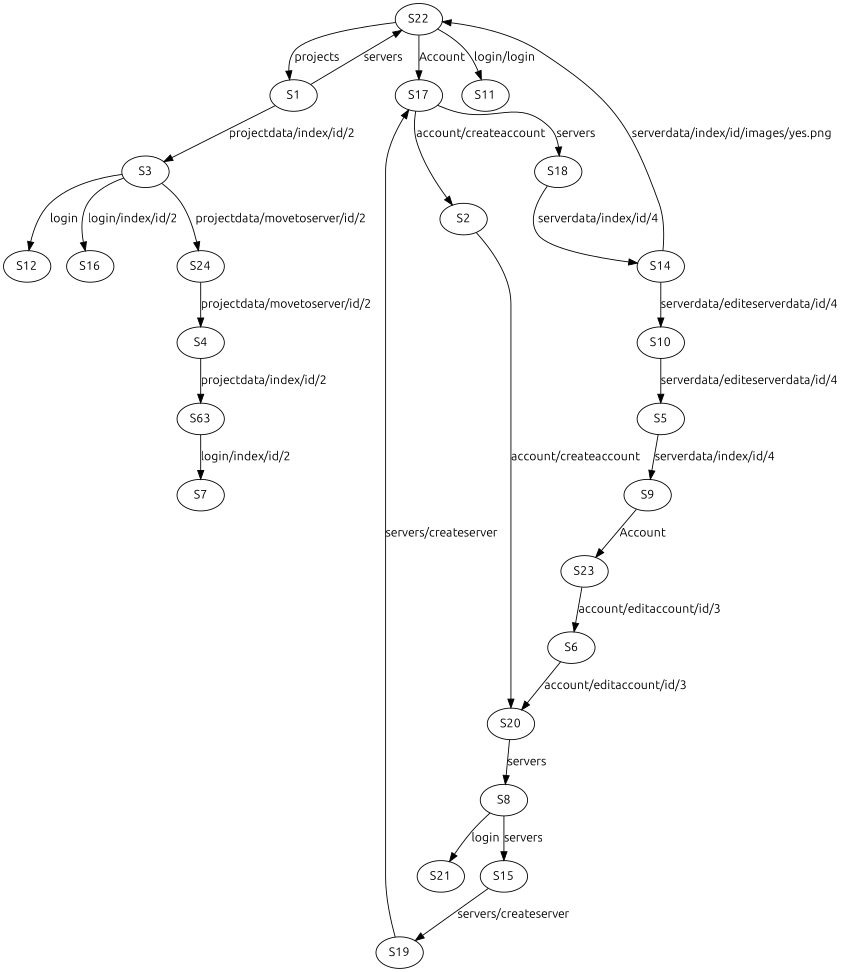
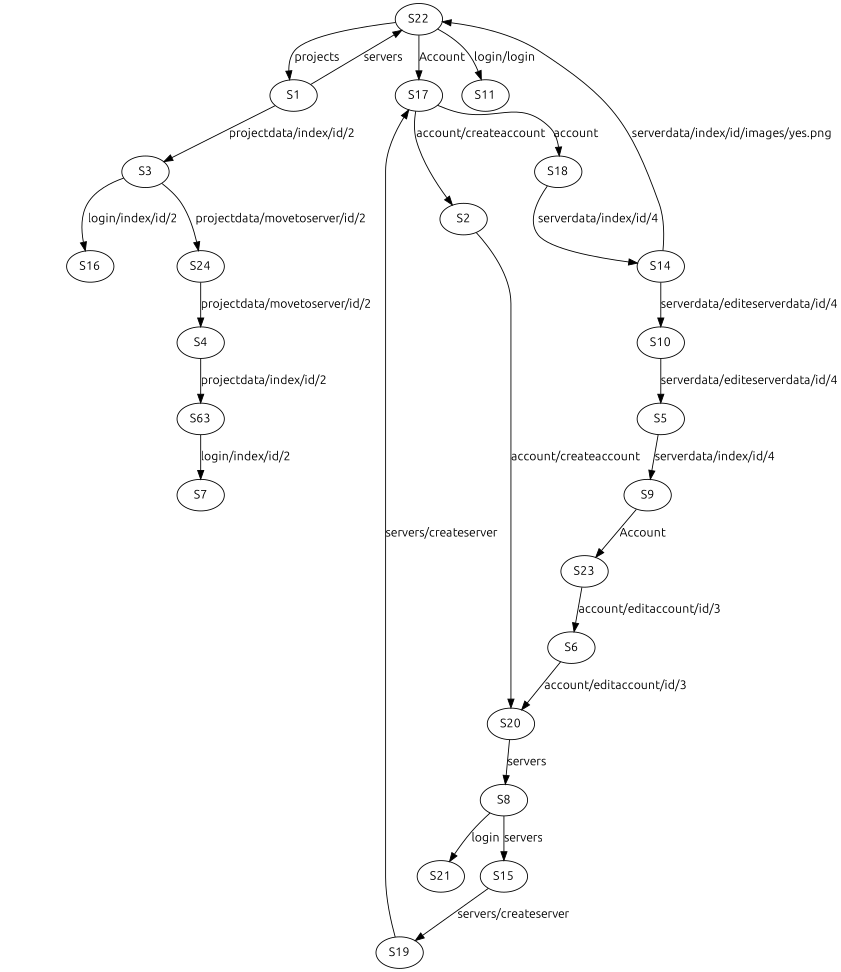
  digraph {
    fontname=Ubuntu
    node [fontname=Ubuntu]
    edge [fontname=Ubuntu]
    S22
    S1
    S17
    S11
    S3
    S2
    S18
    S24
-   S12
    S16
    S20
    S14
    S4
    n14 [label=S63]
    S7
    S8
    S10
    S15
    S21
    S19
    S5
    S9
    S23
    S6
    S22 -> S1 [label=projects]
    S22 -> S17 [label=Account]
    S22 -> S11 [label="login/login"]
    S1 -> S22 [label=servers]
    S1 -> S3 [label="projectdata/index/id/2"]
    S17 -> S2 [label="account/createaccount"]
-   S17 -> S18 [label=servers]
+   S17 -> S18 [label=account]
    S3 -> S24 [label="projectdata/movetoserver/id/2"]
-   S3 -> S12 [label=login]
    S3 -> S16 [label="login/index/id/2"]
    S2 -> S20 [label="account/createaccount"]
    S18 -> S14 [label="serverdata/index/id/4"]
    S24 -> S4 [label="projectdata/movetoserver/id/2"]
    S20 -> S8 [label=servers]
    S14 -> S22 [label="serverdata/index/id/images/yes.png"]
    S14 -> S10 [label="serverdata/editeserverdata/id/4"]
    S4 -> n14 [label="projectdata/index/id/2"]
    n14 -> S7 [label="login/index/id/2"]
    S8 -> S15 [label=servers]
    S8 -> S21 [label=login]
    S10 -> S5 [label="serverdata/editeserverdata/id/4"]
    S15 -> S19 [label="servers/createserver"]
    S19 -> S17 [label="servers/createserver"]
    S5 -> S9 [label="serverdata/index/id/4"]
    S9 -> S23 [label=Account]
    S23 -> S6 [label="account/editaccount/id/3"]
    S6 -> S20 [label="account/editaccount/id/3"]
  }
